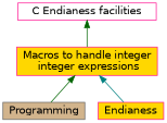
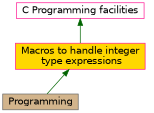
  digraph {
    rankdir=TB
    node [color=deeppink fillcolor=gold fontname=Helvetica fontsize=14 shape=box style=filled]
    edge [color=darkgreen dir=back fontname=Helvetica fontsize=14 labelfontname=Helvetica labelfontsize=14 shape=plaintext style=solid]
-   n1 [fontcolor=black height=0.2 label="Macros to handle integer\l integer expressions" width=0.4]
+   n1 [fontcolor=black height=0.2 label="Macros to handle integer\l type expressions" width=0.4]
    n2 [color=gray40 fillcolor=tan height=0.2 label=Programming width=0.4]
-   n3 [height=0.2 label=Endianess width=0.4]
-   n4 [fillcolor=white height=0.2 label="C Endianess facilities" width=0.4]
+   n4 [fillcolor=white height=0.2 label="C Programming facilities" width=0.4]
    n1 -> n2
-   n1 -> n3 [color=teal]
    n4 -> n1
  }
